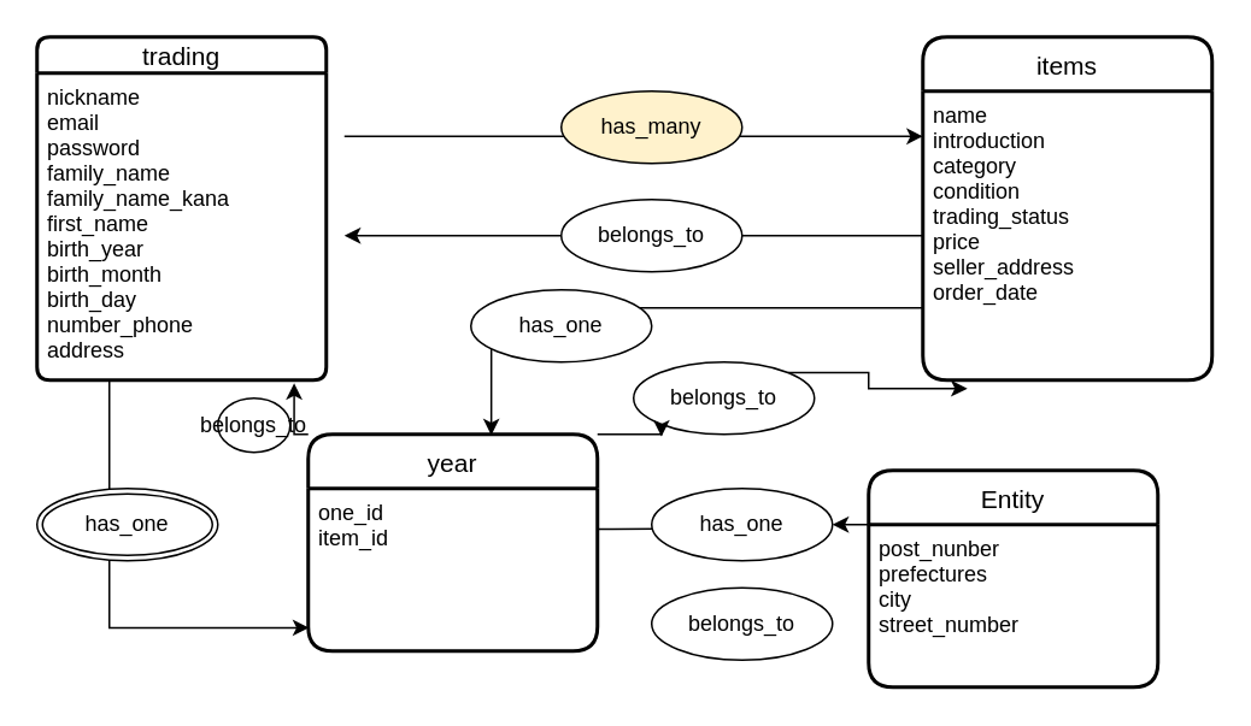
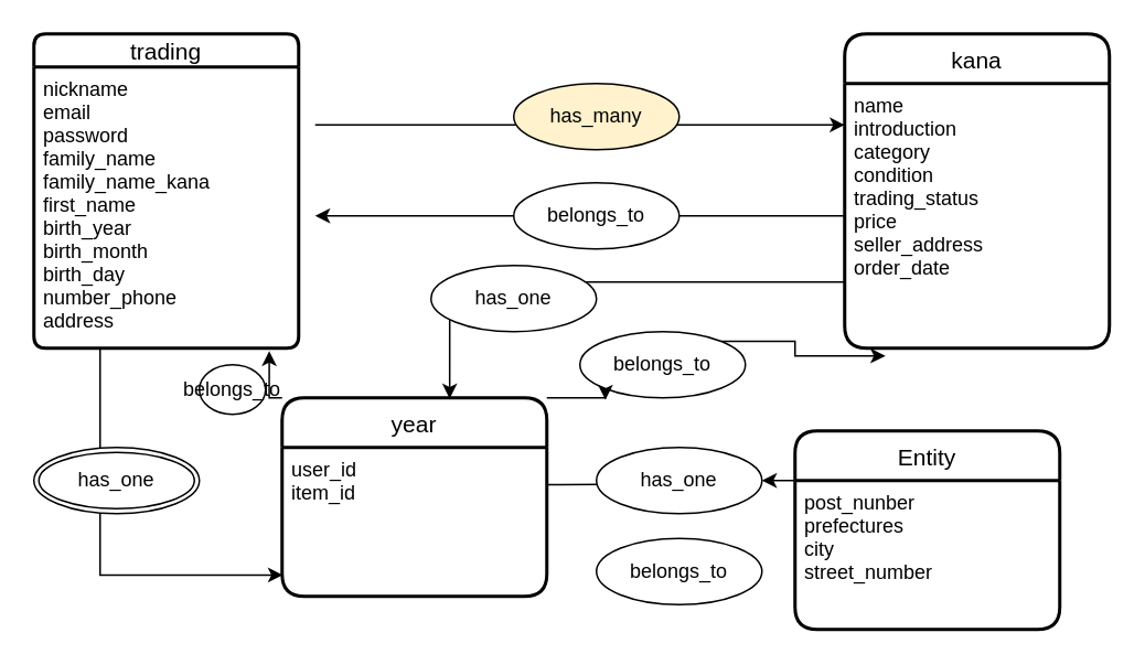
  <mxCell id="0" />
  <mxCell id="1" parent="0" />
  <mxCell id="2" style="edgeStyle=orthogonalEdgeStyle;rounded=0;orthogonalLoop=1;jettySize=auto;html=1;exitX=1;exitY=0.5;exitDx=0;exitDy=0;" edge="1" parent="1"><mxGeometry relative="1" as="geometry"><mxPoint x="510" y="75" as="targetPoint" /><mxPoint x="190" y="75" as="sourcePoint" /></mxGeometry></mxCell>
  <mxCell id="3" value="trading" style="swimlane;childLayout=stackLayout;horizontal=1;startSize=20;horizontalStack=0;rounded=1;fontSize=14;fontStyle=0;strokeWidth=2;resizeParent=0;resizeLast=1;shadow=0;dashed=0;align=center;arcSize=12;" vertex="1" parent="1"><mxGeometry x="20" y="20" width="160" height="190" as="geometry" /></mxCell>
  <mxCell id="4" value="nickname&#10;email&#10;password&#10;family_name&#10;family_name_kana&#10;first_name&#10;birth_year&#10;birth_month&#10;birth_day&#10;number_phone&#10;address&#10;&#10;" style="align=left;strokeColor=none;fillColor=none;spacingLeft=4;fontSize=12;verticalAlign=top;resizable=0;rotatable=0;part=1;" vertex="1" parent="3"><mxGeometry y="20" width="160" height="170" as="geometry" /></mxCell>
  <mxCell id="5" style="edgeStyle=orthogonalEdgeStyle;rounded=0;orthogonalLoop=1;jettySize=auto;html=1;exitX=0.5;exitY=1;exitDx=0;exitDy=0;" edge="1" parent="3" source="4" target="4"><mxGeometry relative="1" as="geometry" /></mxCell>
- <mxCell id="6" value="items" style="swimlane;childLayout=stackLayout;horizontal=1;startSize=30;horizontalStack=0;rounded=1;fontSize=14;fontStyle=0;strokeWidth=2;resizeParent=0;resizeLast=1;shadow=0;dashed=0;align=center;" vertex="1" parent="1"><mxGeometry x="510" y="20" width="160" height="190" as="geometry" /></mxCell>
+ <mxCell id="6" value="kana" style="swimlane;childLayout=stackLayout;horizontal=1;startSize=30;horizontalStack=0;rounded=1;fontSize=14;fontStyle=0;strokeWidth=2;resizeParent=0;resizeLast=1;shadow=0;dashed=0;align=center;" vertex="1" parent="1"><mxGeometry x="510" y="20" width="160" height="190" as="geometry" /></mxCell>
  <mxCell id="7" value="name&#10;introduction&#10;category&#10;condition&#10;trading_status&#10;price&#10;seller_address&#10;order_date" style="align=left;strokeColor=none;fillColor=none;spacingLeft=4;fontSize=12;verticalAlign=top;resizable=0;rotatable=0;part=1;" vertex="1" parent="6"><mxGeometry y="30" width="160" height="160" as="geometry" /></mxCell>
  <mxCell id="8" style="edgeStyle=orthogonalEdgeStyle;rounded=0;orthogonalLoop=1;jettySize=auto;html=1;exitX=1;exitY=0;exitDx=0;exitDy=0;entryX=0.154;entryY=1.029;entryDx=0;entryDy=0;entryPerimeter=0;" edge="1" parent="1" source="19" target="7"><mxGeometry relative="1" as="geometry"><mxPoint x="329.667" y="239.667" as="targetPoint" /></mxGeometry></mxCell>
  <mxCell id="9" style="edgeStyle=orthogonalEdgeStyle;rounded=0;orthogonalLoop=1;jettySize=auto;html=1;exitX=0;exitY=0;exitDx=0;exitDy=0;entryX=0.889;entryY=1.01;entryDx=0;entryDy=0;entryPerimeter=0;" edge="1" parent="1" source="10" target="4"><mxGeometry relative="1" as="geometry" /></mxCell>
  <mxCell id="10" value="year" style="swimlane;childLayout=stackLayout;horizontal=1;startSize=30;horizontalStack=0;rounded=1;fontSize=14;fontStyle=0;strokeWidth=2;resizeParent=0;resizeLast=1;shadow=0;dashed=0;align=center;" vertex="1" parent="1"><mxGeometry x="170" y="240" width="160" height="120" as="geometry" /></mxCell>
- <mxCell id="11" value="one_id&#10;item_id" style="align=left;strokeColor=none;fillColor=none;spacingLeft=4;fontSize=12;verticalAlign=top;resizable=0;rotatable=0;part=1;" vertex="1" parent="10"><mxGeometry y="30" width="160" height="90" as="geometry" /></mxCell>
+ <mxCell id="11" value="user_id&#10;item_id" style="align=left;strokeColor=none;fillColor=none;spacingLeft=4;fontSize=12;verticalAlign=top;resizable=0;rotatable=0;part=1;" vertex="1" parent="10"><mxGeometry y="30" width="160" height="90" as="geometry" /></mxCell>
  <mxCell id="12" value="Entity" style="swimlane;childLayout=stackLayout;horizontal=1;startSize=30;horizontalStack=0;rounded=1;fontSize=14;fontStyle=0;strokeWidth=2;resizeParent=0;resizeLast=1;shadow=0;dashed=0;align=center;" vertex="1" parent="1"><mxGeometry x="480" y="260" width="160" height="120" as="geometry" /></mxCell>
  <mxCell id="13" value="post_nunber&#10;prefectures&#10;city&#10;street_number" style="align=left;strokeColor=none;fillColor=none;spacingLeft=4;fontSize=12;verticalAlign=top;resizable=0;rotatable=0;part=1;" vertex="1" parent="12"><mxGeometry y="30" width="160" height="90" as="geometry" /></mxCell>
  <mxCell id="14" style="edgeStyle=orthogonalEdgeStyle;rounded=0;orthogonalLoop=1;jettySize=auto;html=1;" edge="1" parent="1" source="7"><mxGeometry relative="1" as="geometry"><mxPoint x="190" y="130" as="targetPoint" /></mxGeometry></mxCell>
  <mxCell id="15" value="has_many" style="ellipse;whiteSpace=wrap;html=1;align=center;fillColor=#fff2cc;" vertex="1" parent="1"><mxGeometry x="310" y="50" width="100" height="40" as="geometry" /></mxCell>
  <mxCell id="16" value="belongs_to" style="ellipse;whiteSpace=wrap;html=1;align=center;" vertex="1" parent="1"><mxGeometry x="310" y="110" width="100" height="40" as="geometry" /></mxCell>
  <mxCell id="17" style="edgeStyle=orthogonalEdgeStyle;rounded=0;orthogonalLoop=1;jettySize=auto;html=1;exitX=1;exitY=0.25;exitDx=0;exitDy=0;" edge="1" parent="1" source="11"><mxGeometry relative="1" as="geometry"><mxPoint x="420" y="292" as="targetPoint" /></mxGeometry></mxCell>
  <mxCell id="18" style="edgeStyle=orthogonalEdgeStyle;rounded=0;orthogonalLoop=1;jettySize=auto;html=1;exitX=0;exitY=0.75;exitDx=0;exitDy=0;entryX=0.633;entryY=0.004;entryDx=0;entryDy=0;entryPerimeter=0;" edge="1" parent="1" source="7" target="10"><mxGeometry relative="1" as="geometry" /></mxCell>
  <mxCell id="19" value="belongs_to" style="ellipse;whiteSpace=wrap;html=1;align=center;" vertex="1" parent="1"><mxGeometry x="350" y="200" width="100" height="40" as="geometry" /></mxCell>
  <mxCell id="20" style="edgeStyle=orthogonalEdgeStyle;rounded=0;orthogonalLoop=1;jettySize=auto;html=1;exitX=1;exitY=0;exitDx=0;exitDy=0;entryX=0.154;entryY=1.029;entryDx=0;entryDy=0;entryPerimeter=0;" edge="1" parent="1" source="10" target="19"><mxGeometry relative="1" as="geometry"><mxPoint x="534.64" y="214.64" as="targetPoint" /><mxPoint x="330" y="240" as="sourcePoint" /></mxGeometry></mxCell>
  <mxCell id="21" value="has_one" style="ellipse;whiteSpace=wrap;html=1;align=center;" vertex="1" parent="1"><mxGeometry x="260" y="160" width="100" height="40" as="geometry" /></mxCell>
  <mxCell id="22" value="has_one" style="ellipse;whiteSpace=wrap;html=1;align=center;" vertex="1" parent="1"><mxGeometry x="360" y="270" width="100" height="40" as="geometry" /></mxCell>
  <mxCell id="23" style="edgeStyle=orthogonalEdgeStyle;rounded=0;orthogonalLoop=1;jettySize=auto;html=1;exitX=0;exitY=0;exitDx=0;exitDy=0;entryX=1;entryY=0.5;entryDx=0;entryDy=0;" edge="1" parent="1" source="13" target="22"><mxGeometry relative="1" as="geometry" /></mxCell>
  <mxCell id="24" value="belongs_to" style="ellipse;whiteSpace=wrap;html=1;align=center;" vertex="1" parent="1"><mxGeometry x="360" y="325" width="100" height="40" as="geometry" /></mxCell>
  <mxCell id="25" style="edgeStyle=orthogonalEdgeStyle;rounded=0;orthogonalLoop=1;jettySize=auto;html=1;exitX=0.25;exitY=1;exitDx=0;exitDy=0;entryX=0.003;entryY=0.857;entryDx=0;entryDy=0;entryPerimeter=0;" edge="1" parent="1" source="4" target="11"><mxGeometry relative="1" as="geometry" /></mxCell>
  <mxCell id="26" value="has_one" style="ellipse;shape=doubleEllipse;margin=3;whiteSpace=wrap;html=1;align=center;" vertex="1" parent="1"><mxGeometry x="20" y="270" width="100" height="40" as="geometry" /></mxCell>
  <mxCell id="27" value="belongs_to" style="ellipse;whiteSpace=wrap;html=1;align=center;" vertex="1" parent="1"><mxGeometry x="120" y="220" width="40" height="30" as="geometry" /></mxCell>
